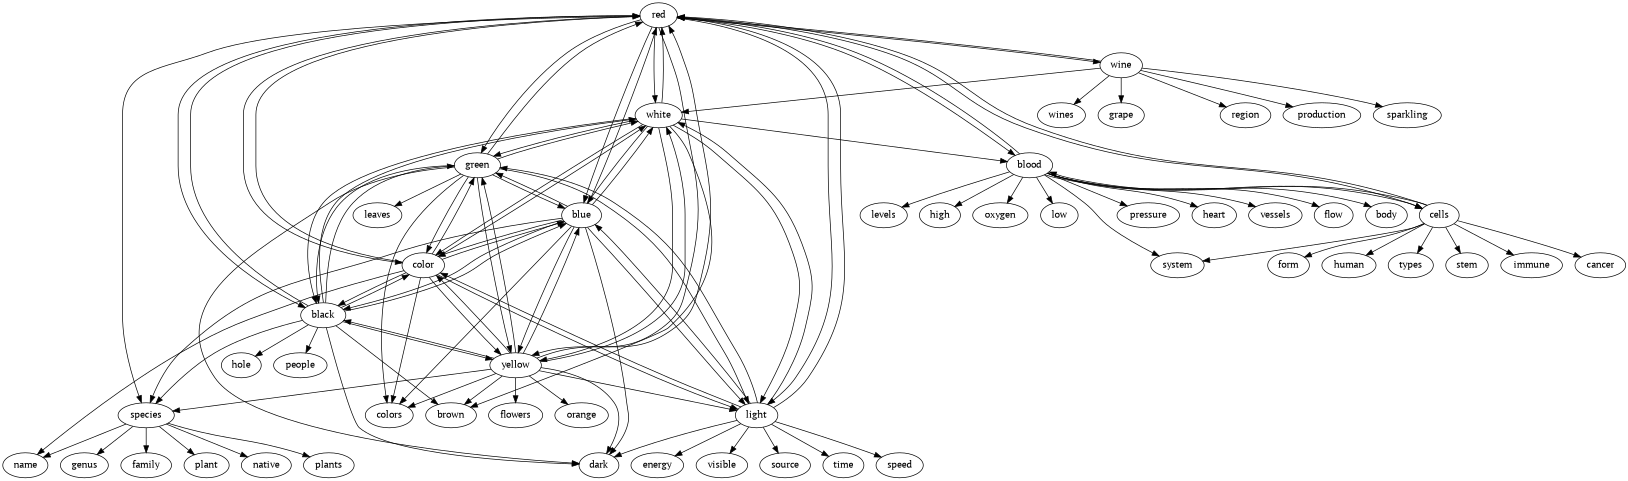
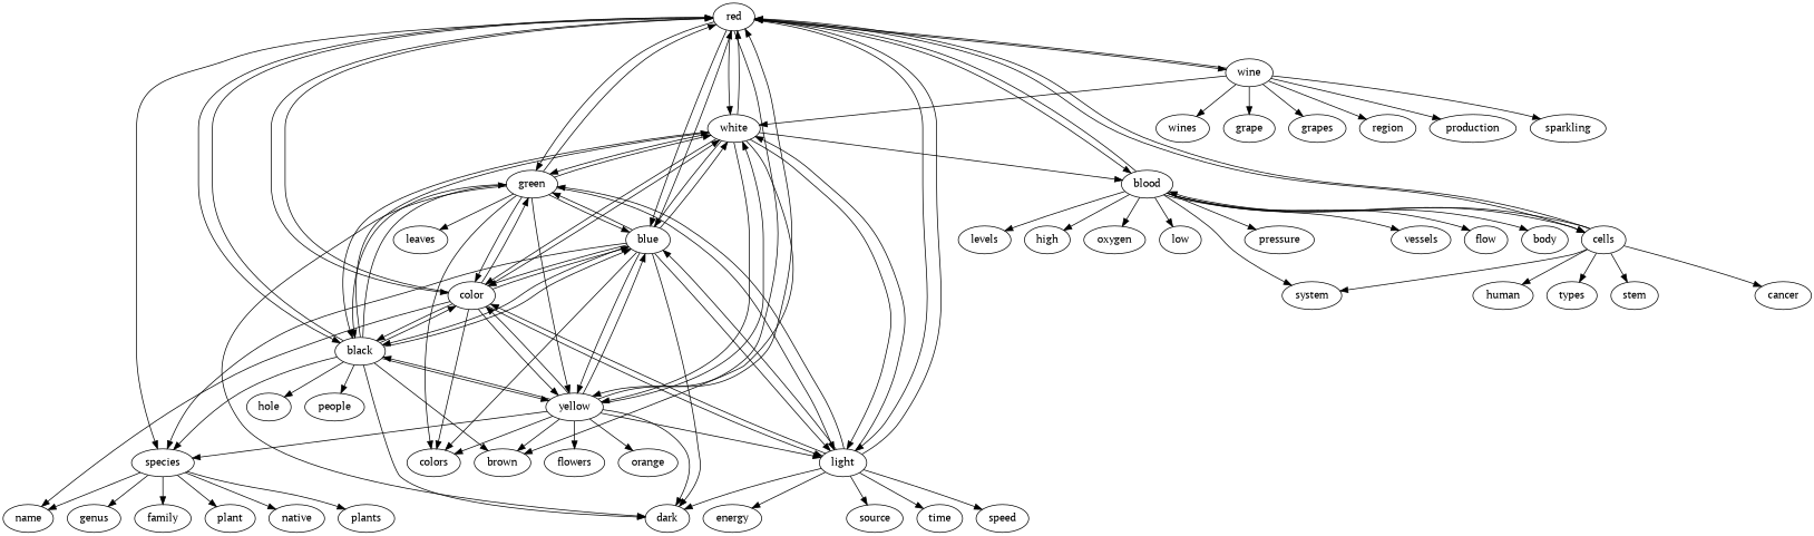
  digraph {
    fontname="PT Serif"
    node [fontname="PT Serif"]
    edge [fontname="PT Serif"]
    red
    white
    green
    blood
    blue
    color
    yellow
    black
    cells
    light
    wine
    species
    brown
    dark
    leaves
    colors
    pressure
-   heart
    vessels
    flow
    body
    levels
    high
    system
    oxygen
    low
    name
    orange
    flowers
    hole
    people
    stem
-   immune
    cancer
-   form
    human
    types
    speed
    energy
-   visible
    source
    time
    wines
    grape
+   grapes
    region
    production
    sparkling
    genus
    family
    plant
    native
    plants
    red -> white
    red -> green
    red -> blood
    red -> blue
    red -> color
    red -> yellow
    red -> black
    red -> cells
    red -> light
    red -> wine
    red -> species
    white -> red
    white -> green
    white -> blood
    white -> blue
    white -> color
    white -> yellow
    white -> black
    white -> light
    white -> brown
    green -> red
    green -> white
    green -> blue
    green -> color
    green -> yellow
    green -> black
    green -> light
    green -> dark
    green -> leaves
    green -> colors
    blood -> red
    blood -> cells
    blood -> pressure
-   blood -> heart
    blood -> vessels
    blood -> flow
    blood -> body
    blood -> levels
    blood -> high
    blood -> system
    blood -> oxygen
    blood -> low
    blue -> red
    blue -> white
    blue -> green
    blue -> color
    blue -> yellow
    blue -> black
    blue -> light
    blue -> species
    blue -> dark
    blue -> colors
    color -> red
    color -> white
    color -> green
    color -> blue
    color -> yellow
    color -> black
    color -> light
    color -> colors
    color -> name
    yellow -> red
    yellow -> white
-   yellow -> green
    yellow -> blue
    yellow -> color
    yellow -> black
    yellow -> light
    yellow -> species
    yellow -> brown
    yellow -> dark
    yellow -> colors
    yellow -> orange
    yellow -> flowers
    black -> red
    black -> white
    black -> green
    black -> blue
    black -> color
    black -> yellow
    black -> species
    black -> brown
    black -> dark
    black -> hole
    black -> people
    cells -> red
    cells -> blood
    cells -> system
    cells -> stem
-   cells -> immune
    cells -> cancer
-   cells -> form
    cells -> human
    cells -> types
    light -> red
    light -> white
    light -> green
    light -> blue
    light -> color
    light -> dark
    light -> speed
    light -> energy
-   light -> visible
    light -> source
    light -> time
    wine -> red
    wine -> white
    wine -> wines
    wine -> grape
+   wine -> grapes
    wine -> region
    wine -> production
    wine -> sparkling
    species -> name
    species -> genus
    species -> family
    species -> plant
    species -> native
    species -> plants
  }
